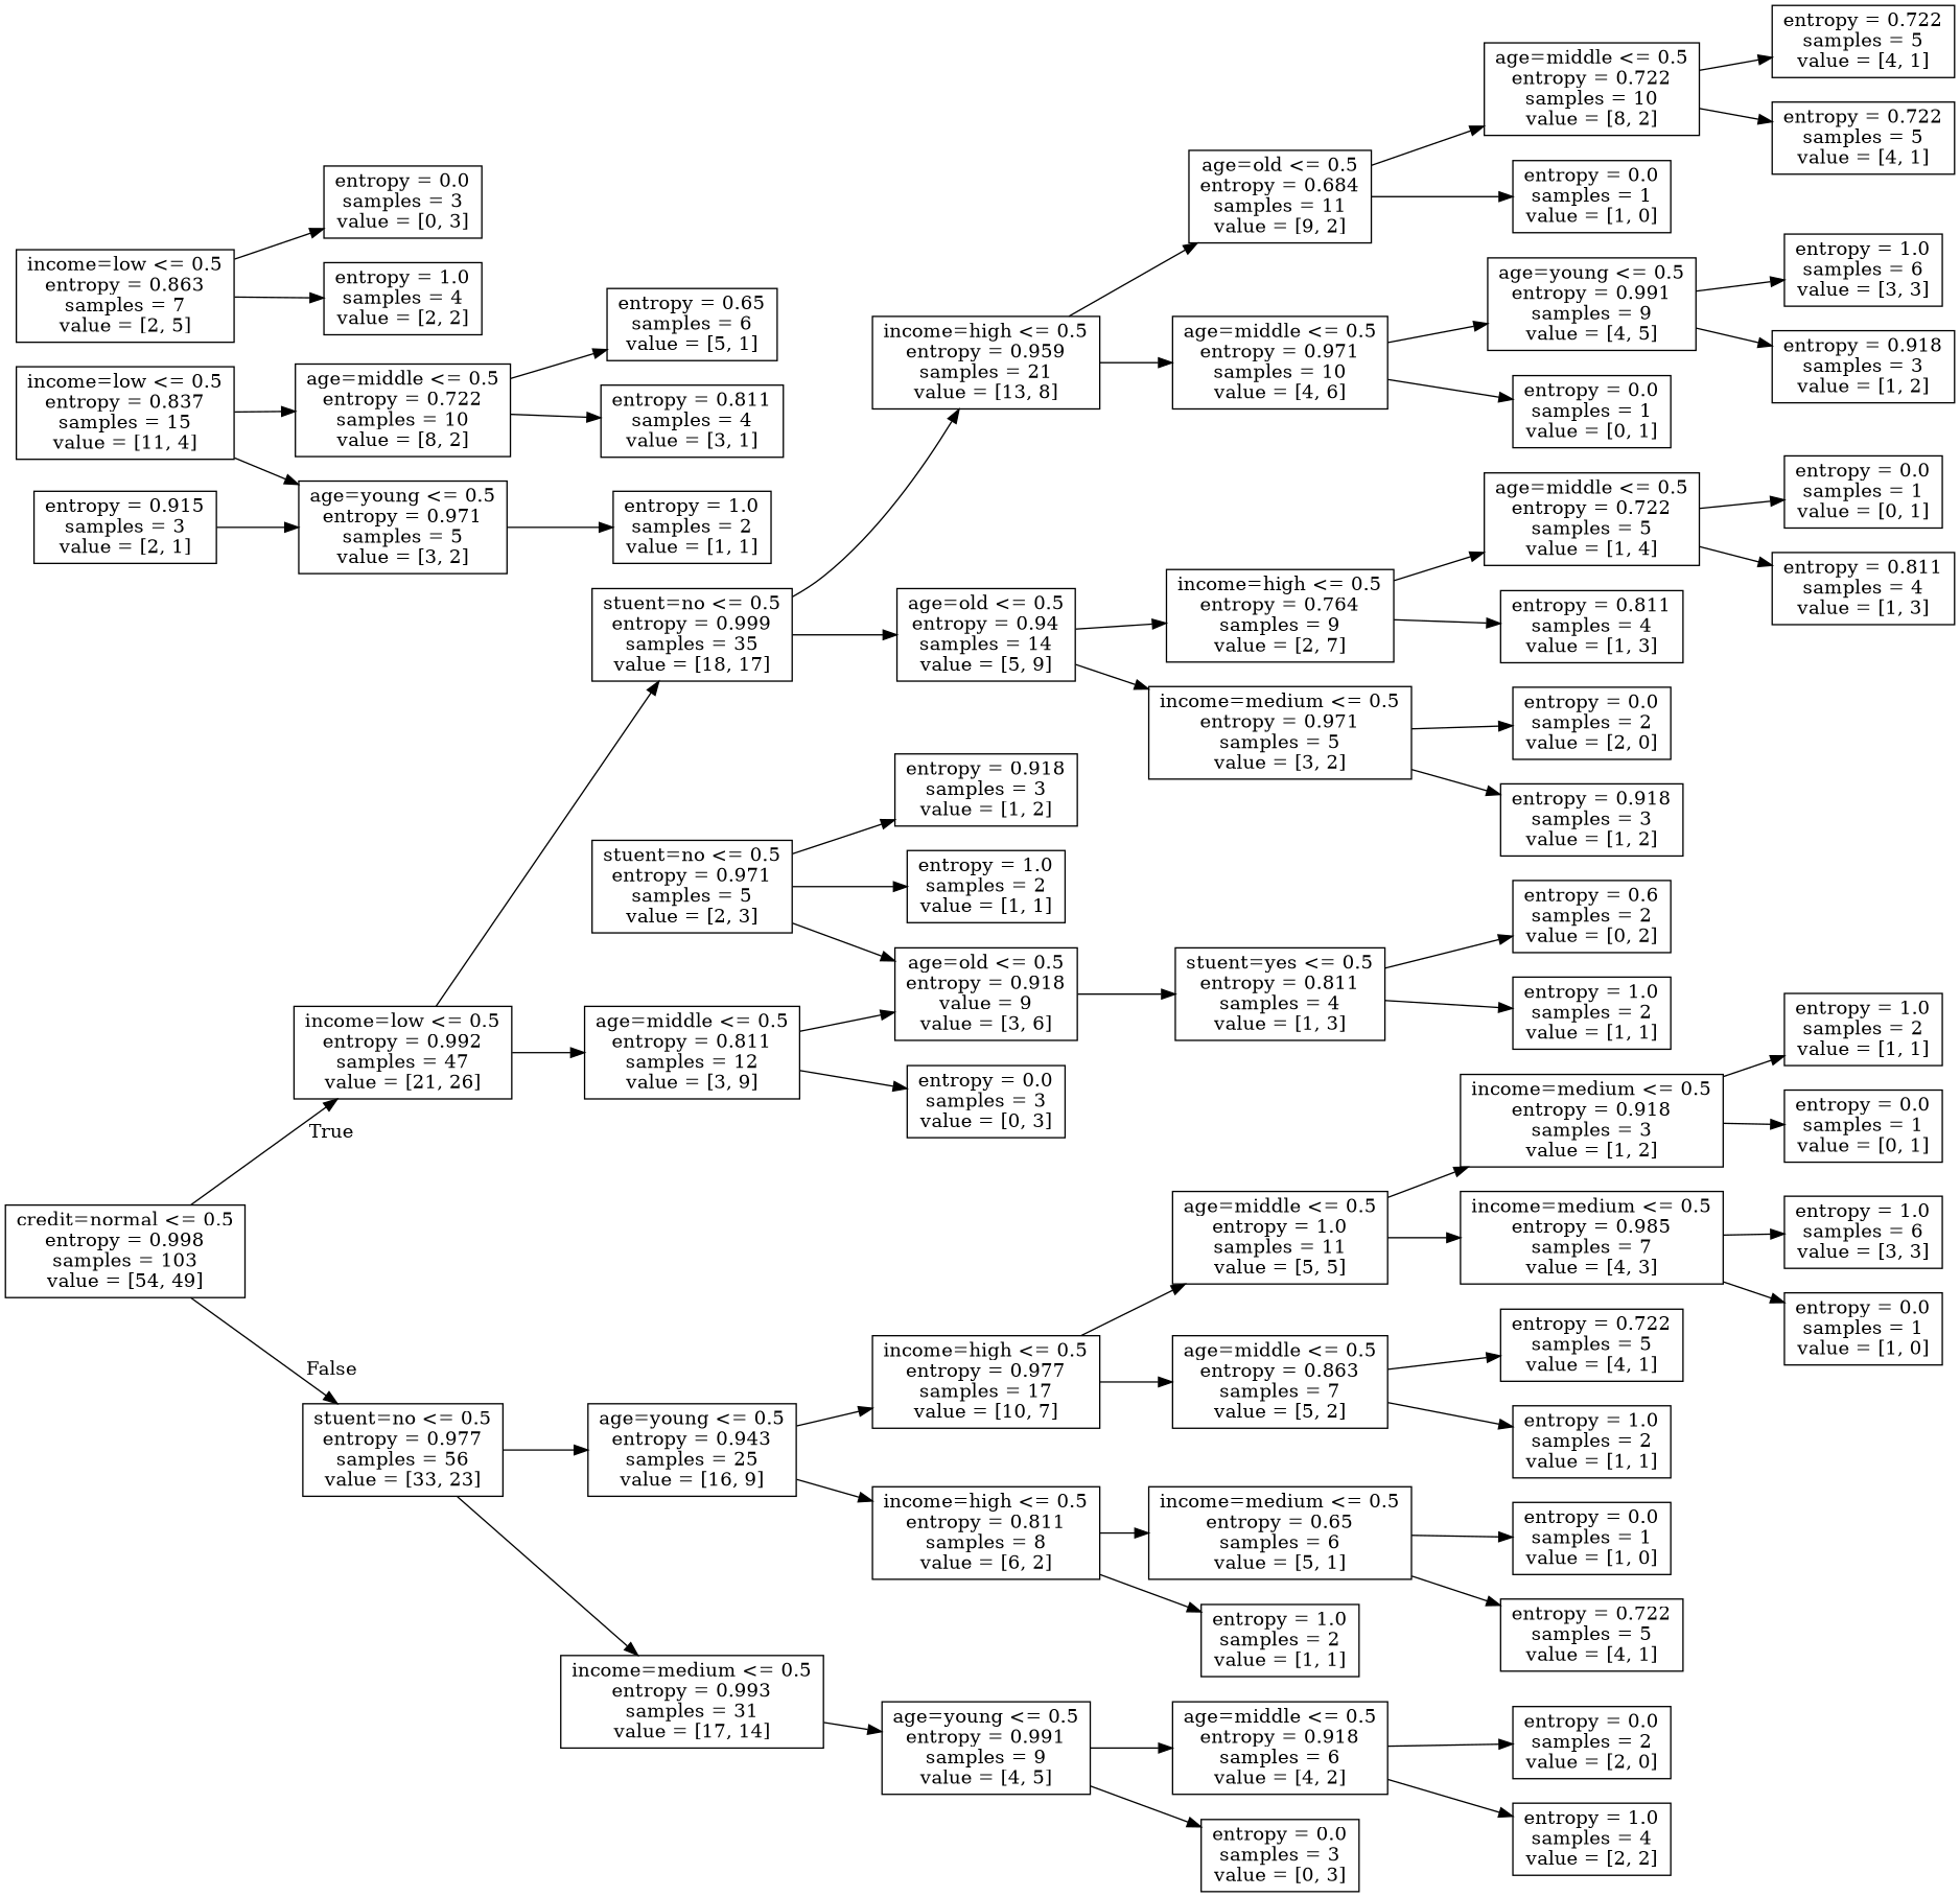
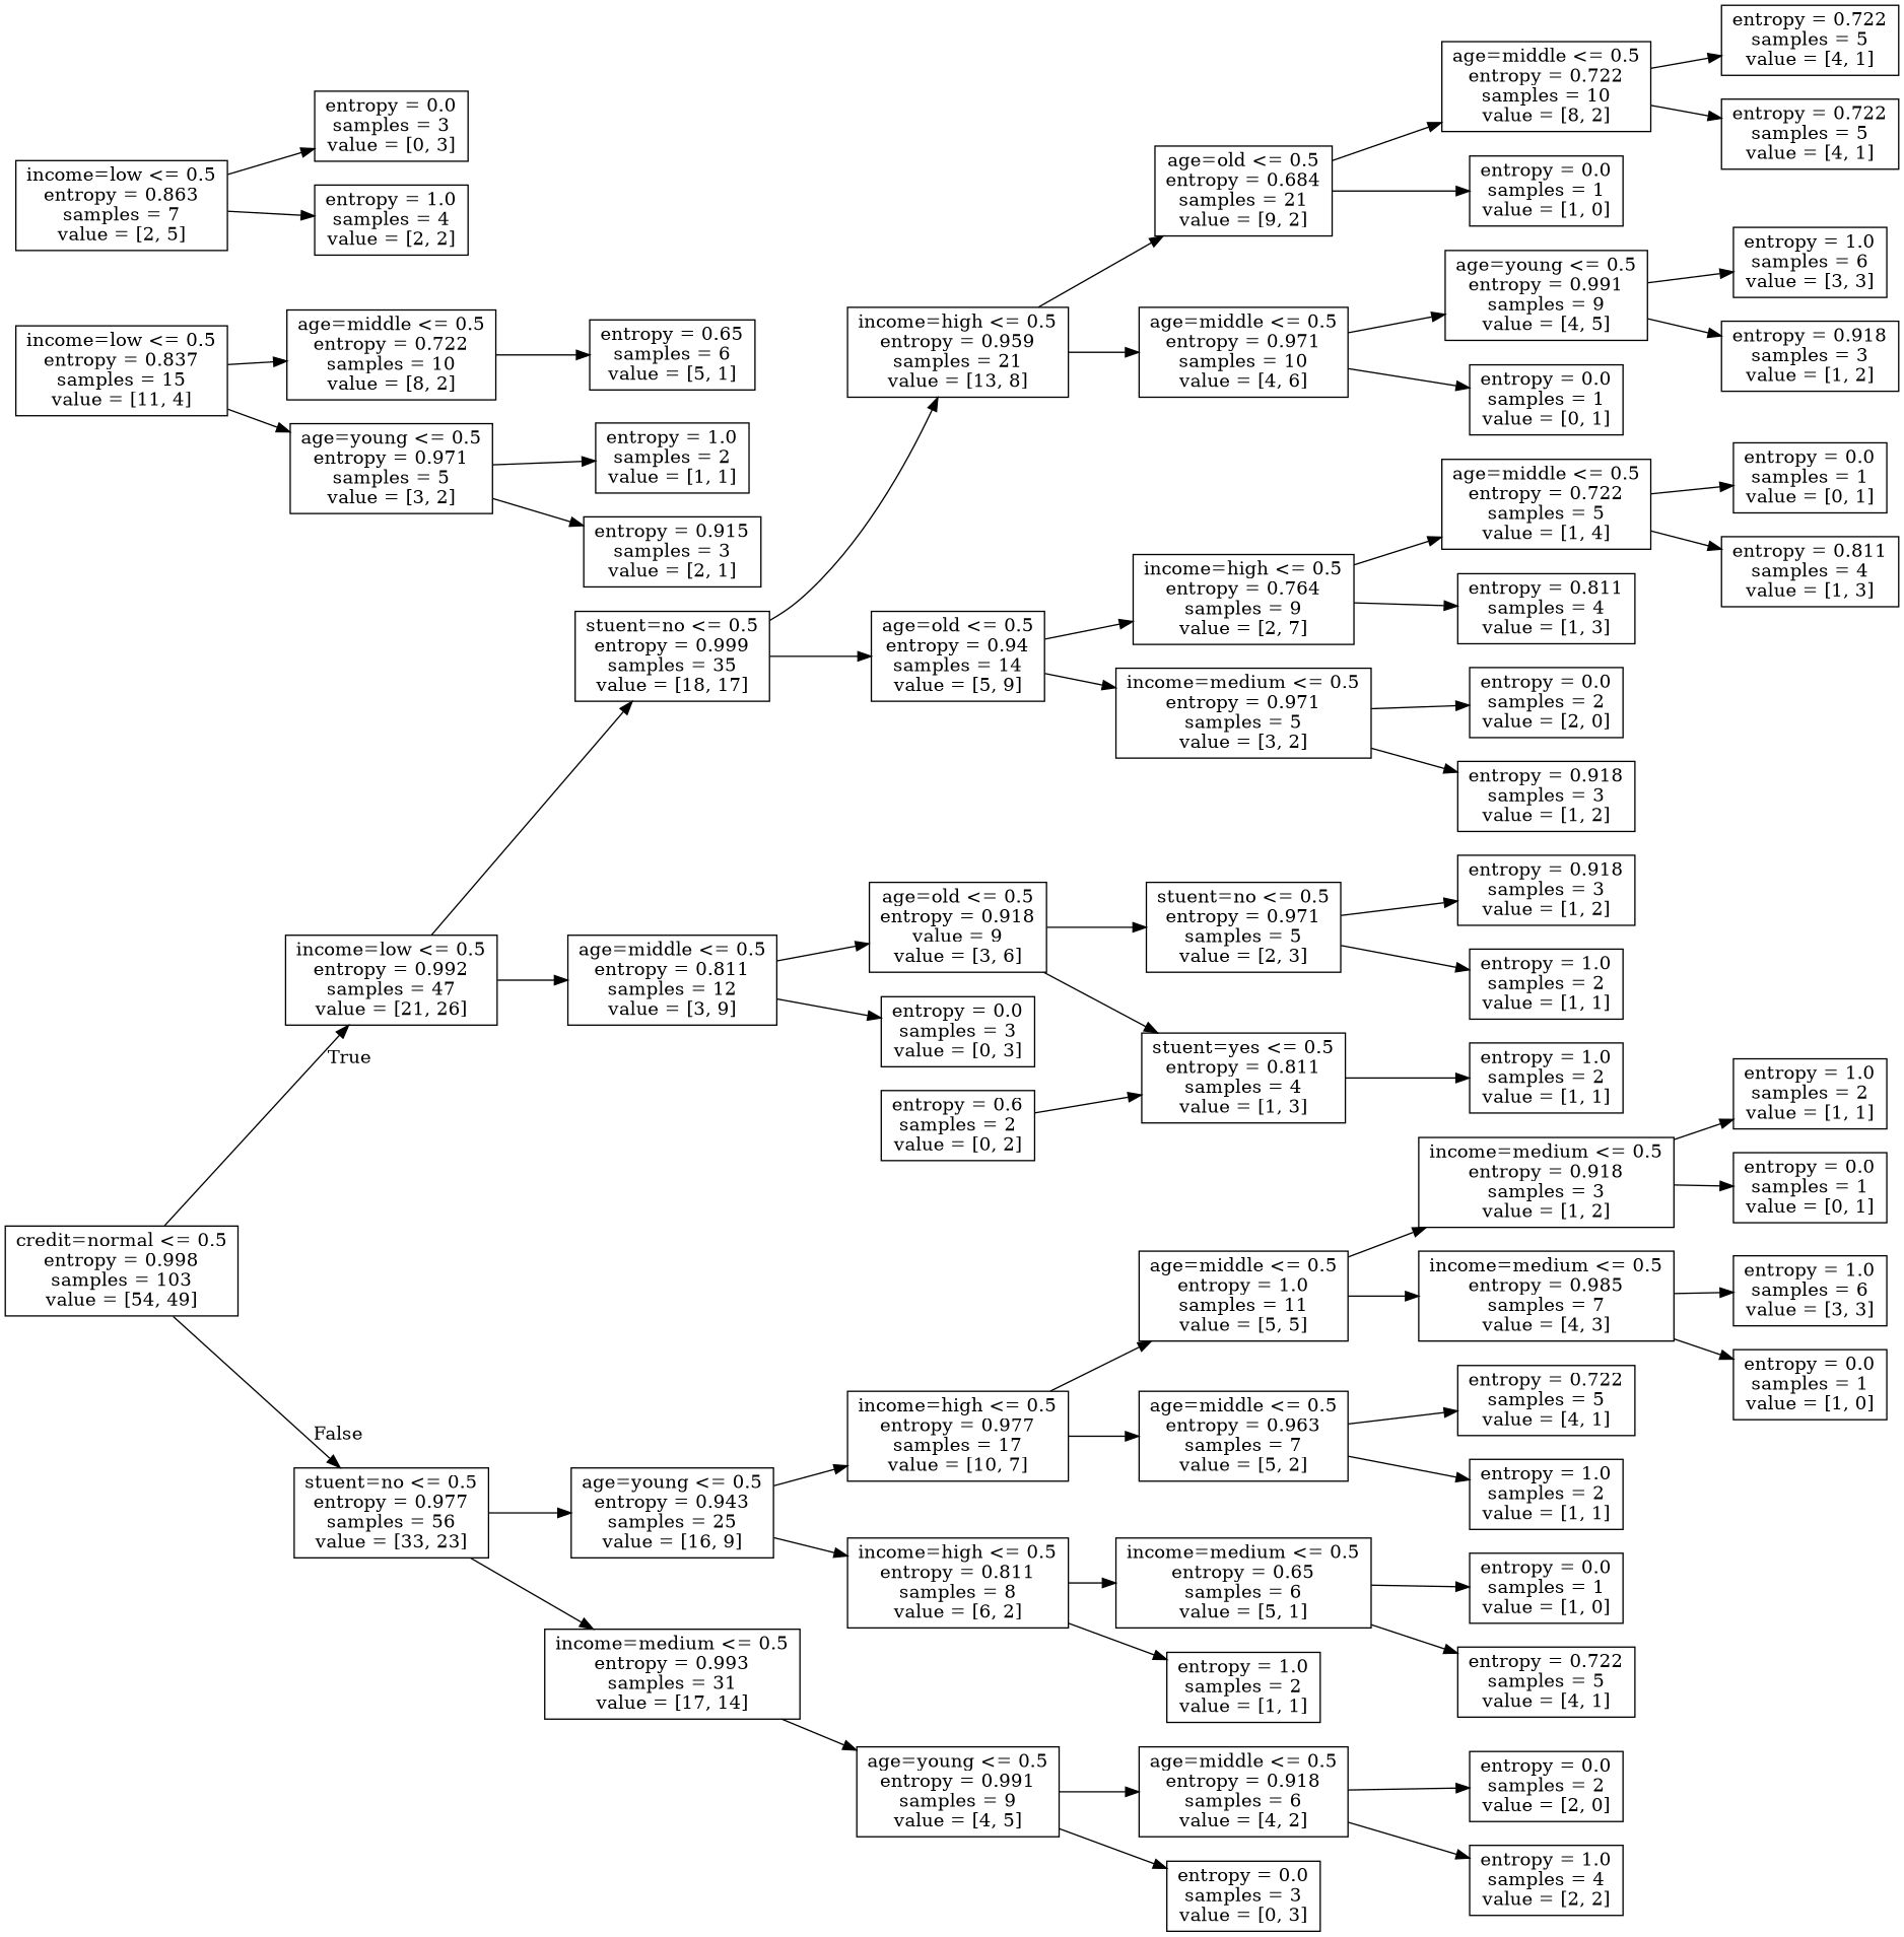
  digraph {
    rankdir=LR
    node [shape=box]
    n1 [label="credit=normal <= 0.5\nentropy = 0.998\nsamples = 103\nvalue = [54, 49]"]
    n2 [label="income=low <= 0.5\nentropy = 0.992\nsamples = 47\nvalue = [21, 26]"]
    n3 [label="stuent=no <= 0.5\nentropy = 0.977\nsamples = 56\nvalue = [33, 23]"]
    n4 [label="stuent=no <= 0.5\nentropy = 0.999\nsamples = 35\nvalue = [18, 17]"]
    n5 [label="age=middle <= 0.5\nentropy = 0.811\nsamples = 12\nvalue = [3, 9]"]
    n6 [label="age=young <= 0.5\nentropy = 0.943\nsamples = 25\nvalue = [16, 9]"]
    n7 [label="income=medium <= 0.5\nentropy = 0.993\nsamples = 31\nvalue = [17, 14]"]
    n8 [label="income=high <= 0.5\nentropy = 0.959\nsamples = 21\nvalue = [13, 8]"]
    n9 [label="age=old <= 0.5\nentropy = 0.94\nsamples = 14\nvalue = [5, 9]"]
    n10 [label="age=old <= 0.5\nentropy = 0.918\nvalue = 9\nvalue = [3, 6]"]
    n11 [label="entropy = 0.0\nsamples = 3\nvalue = [0, 3]"]
-   n12 [label="age=old <= 0.5\nentropy = 0.684\nsamples = 11\nvalue = [9, 2]"]
+   n12 [label="age=old <= 0.5\nentropy = 0.684\nsamples = 21\nvalue = [9, 2]"]
    n13 [label="age=middle <= 0.5\nentropy = 0.971\nsamples = 10\nvalue = [4, 6]"]
    n14 [label="income=high <= 0.5\nentropy = 0.764\nsamples = 9\nvalue = [2, 7]"]
    n15 [label="income=medium <= 0.5\nentropy = 0.971\nsamples = 5\nvalue = [3, 2]"]
    n16 [label="age=middle <= 0.5\nentropy = 0.722\nsamples = 10\nvalue = [8, 2]"]
    n17 [label="entropy = 0.0\nsamples = 1\nvalue = [1, 0]"]
    n18 [label="age=young <= 0.5\nentropy = 0.991\nsamples = 9\nvalue = [4, 5]"]
    n19 [label="entropy = 0.0\nsamples = 1\nvalue = [0, 1]"]
    n20 [label="entropy = 0.722\nsamples = 5\nvalue = [4, 1]"]
    n21 [label="entropy = 0.722\nsamples = 5\nvalue = [4, 1]"]
    n22 [label="entropy = 1.0\nsamples = 6\nvalue = [3, 3]"]
    n23 [label="entropy = 0.918\nsamples = 3\nvalue = [1, 2]"]
    n24 [label="age=middle <= 0.5\nentropy = 0.722\nsamples = 5\nvalue = [1, 4]"]
    n25 [label="entropy = 0.811\nsamples = 4\nvalue = [1, 3]"]
    n26 [label="entropy = 0.0\nsamples = 2\nvalue = [2, 0]"]
    n27 [label="entropy = 0.918\nsamples = 3\nvalue = [1, 2]"]
    n28 [label="entropy = 0.0\nsamples = 1\nvalue = [0, 1]"]
    n29 [label="entropy = 0.811\nsamples = 4\nvalue = [1, 3]"]
    n30 [label="stuent=no <= 0.5\nentropy = 0.971\nsamples = 5\nvalue = [2, 3]"]
    n31 [label="stuent=yes <= 0.5\nentropy = 0.811\nsamples = 4\nvalue = [1, 3]"]
    n32 [label="entropy = 0.918\nsamples = 3\nvalue = [1, 2]"]
    n33 [label="entropy = 1.0\nsamples = 2\nvalue = [1, 1]"]
    n34 [label="entropy = 0.6\nsamples = 2\nvalue = [0, 2]"]
    n35 [label="entropy = 1.0\nsamples = 2\nvalue = [1, 1]"]
    n36 [label="income=high <= 0.5\nentropy = 0.977\nsamples = 17\nvalue = [10, 7]"]
    n37 [label="income=high <= 0.5\nentropy = 0.811\nsamples = 8\nvalue = [6, 2]"]
    n38 [label="age=young <= 0.5\nentropy = 0.991\nsamples = 9\nvalue = [4, 5]"]
    n39 [label="age=middle <= 0.5\nentropy = 1.0\nsamples = 11\nvalue = [5, 5]"]
-   n40 [label="age=middle <= 0.5\nentropy = 0.863\nsamples = 7\nvalue = [5, 2]"]
+   n40 [label="age=middle <= 0.5\nentropy = 0.963\nsamples = 7\nvalue = [5, 2]"]
    n41 [label="income=medium <= 0.5\nentropy = 0.65\nsamples = 6\nvalue = [5, 1]"]
    n42 [label="entropy = 1.0\nsamples = 2\nvalue = [1, 1]"]
    n43 [label="income=medium <= 0.5\nentropy = 0.918\nsamples = 3\nvalue = [1, 2]"]
    n44 [label="income=medium <= 0.5\nentropy = 0.985\nsamples = 7\nvalue = [4, 3]"]
    n45 [label="entropy = 0.722\nsamples = 5\nvalue = [4, 1]"]
    n46 [label="entropy = 1.0\nsamples = 2\nvalue = [1, 1]"]
    n47 [label="entropy = 1.0\nsamples = 2\nvalue = [1, 1]"]
    n48 [label="entropy = 0.0\nsamples = 1\nvalue = [0, 1]"]
    n49 [label="entropy = 1.0\nsamples = 6\nvalue = [3, 3]"]
    n50 [label="entropy = 0.0\nsamples = 1\nvalue = [1, 0]"]
    n51 [label="entropy = 0.0\nsamples = 1\nvalue = [1, 0]"]
    n52 [label="entropy = 0.722\nsamples = 5\nvalue = [4, 1]"]
    n53 [label="age=middle <= 0.5\nentropy = 0.918\nsamples = 6\nvalue = [4, 2]"]
    n54 [label="entropy = 0.0\nsamples = 3\nvalue = [0, 3]"]
    n55 [label="income=low <= 0.5\nentropy = 0.837\nsamples = 15\nvalue = [11, 4]"]
    n56 [label="age=middle <= 0.5\nentropy = 0.722\nsamples = 10\nvalue = [8, 2]"]
    n57 [label="age=young <= 0.5\nentropy = 0.971\nsamples = 5\nvalue = [3, 2]"]
    n58 [label="income=low <= 0.5\nentropy = 0.863\nsamples = 7\nvalue = [2, 5]"]
    n59 [label="entropy = 0.0\nsamples = 3\nvalue = [0, 3]"]
    n60 [label="entropy = 1.0\nsamples = 4\nvalue = [2, 2]"]
    n61 [label="entropy = 0.65\nsamples = 6\nvalue = [5, 1]"]
-   n62 [label="entropy = 0.811\nsamples = 4\nvalue = [3, 1]"]
    n63 [label="entropy = 1.0\nsamples = 2\nvalue = [1, 1]"]
    n64 [label="entropy = 0.915\nsamples = 3\nvalue = [2, 1]"]
    n65 [label="entropy = 0.0\nsamples = 2\nvalue = [2, 0]"]
    n66 [label="entropy = 1.0\nsamples = 4\nvalue = [2, 2]"]
    n1 -> n2 [headlabel=True labelangle=45 labeldistance=2.5]
    n1 -> n3 [headlabel=False labelangle=-45 labeldistance=2.5]
    n2 -> n4
    n2 -> n5
    n3 -> n6
    n3 -> n7
    n4 -> n8
    n4 -> n9
    n5 -> n10
    n5 -> n11
    n6 -> n36
    n6 -> n37
    n7 -> n38
    n8 -> n12
    n8 -> n13
    n9 -> n14
    n9 -> n15
-   n30 -> n10
+   n10 -> n30
    n10 -> n31
    n12 -> n16
    n12 -> n17
    n13 -> n18
    n13 -> n19
    n14 -> n24
    n14 -> n25
    n15 -> n26
    n15 -> n27
    n16 -> n20
    n16 -> n21
    n18 -> n22
    n18 -> n23
    n24 -> n28
    n24 -> n29
    n30 -> n32
    n30 -> n33
-   n31 -> n34
+   n34 -> n31
    n31 -> n35
    n36 -> n39
    n36 -> n40
    n37 -> n41
    n37 -> n42
    n38 -> n53
    n38 -> n54
    n39 -> n43
    n39 -> n44
    n40 -> n45
    n40 -> n46
    n41 -> n51
    n41 -> n52
    n43 -> n47
    n43 -> n48
    n44 -> n49
    n44 -> n50
    n53 -> n65
    n53 -> n66
    n55 -> n56
    n55 -> n57
    n56 -> n61
-   n56 -> n62
    n57 -> n63
-   n64 -> n57
+   n57 -> n64
    n58 -> n59
    n58 -> n60
  }
